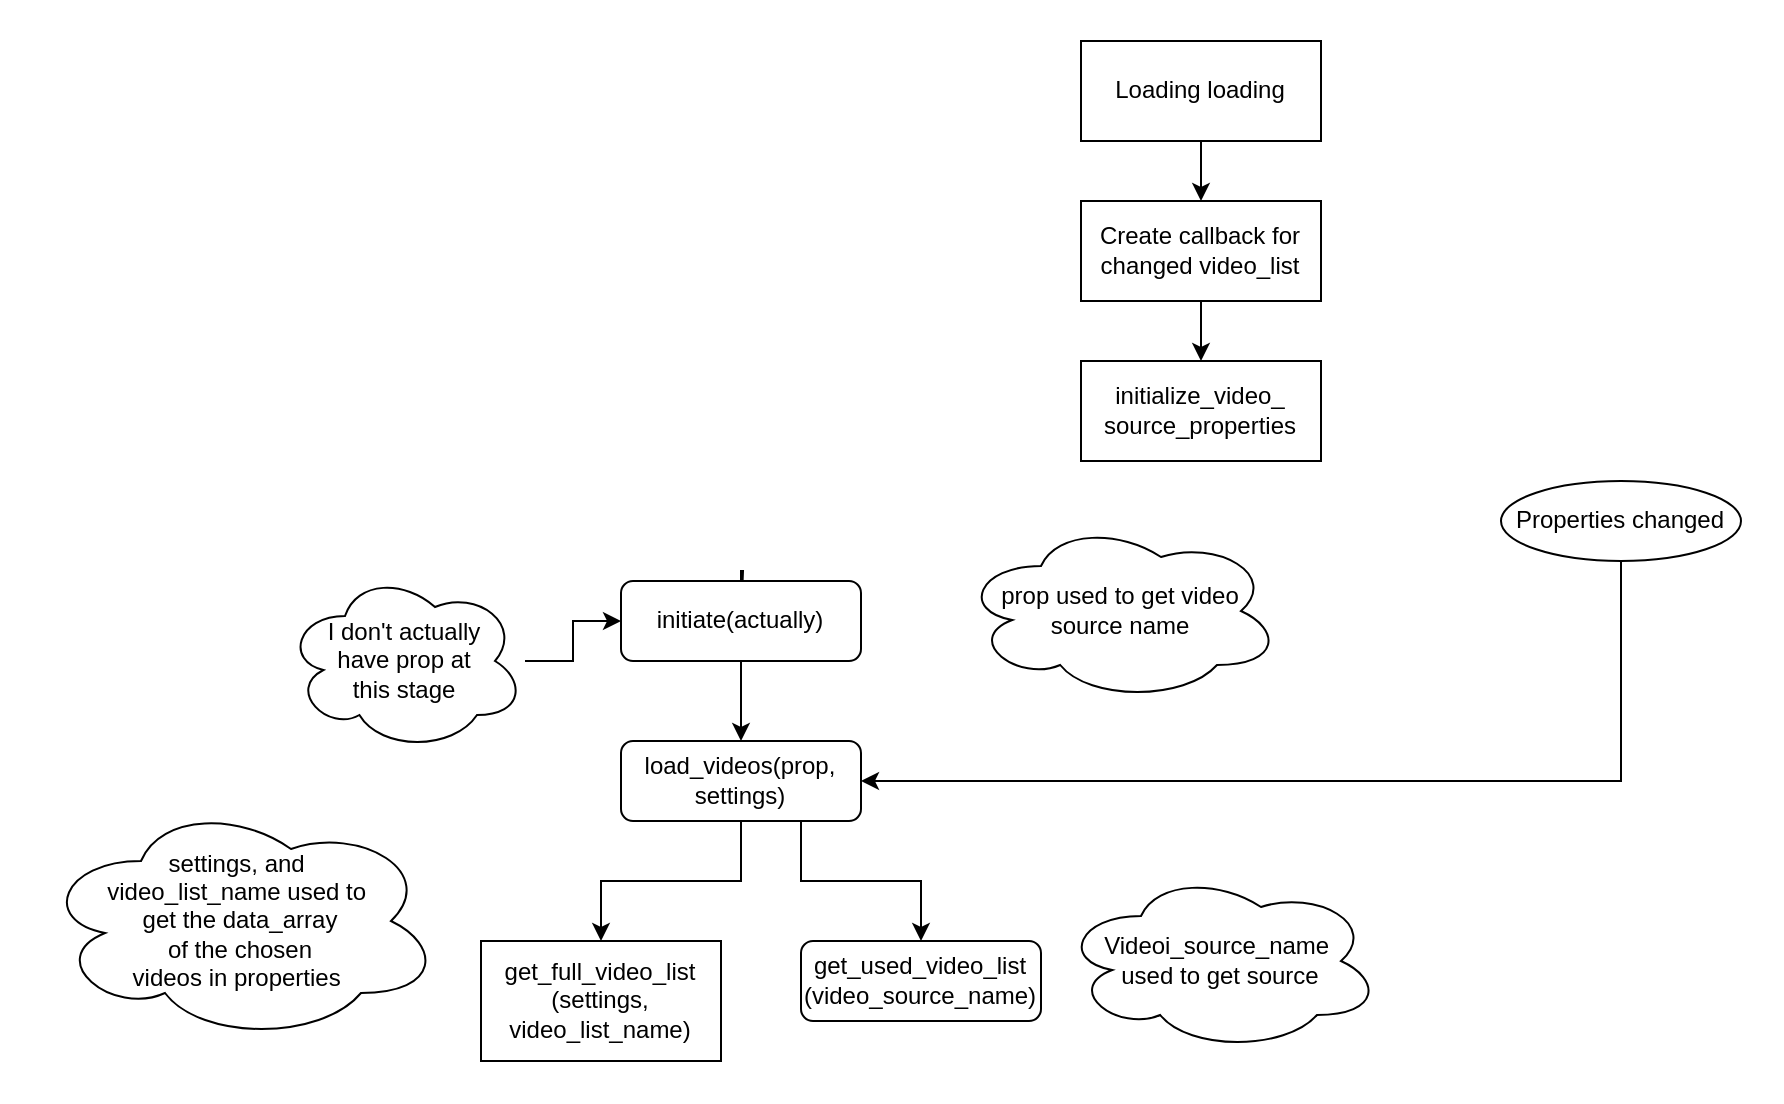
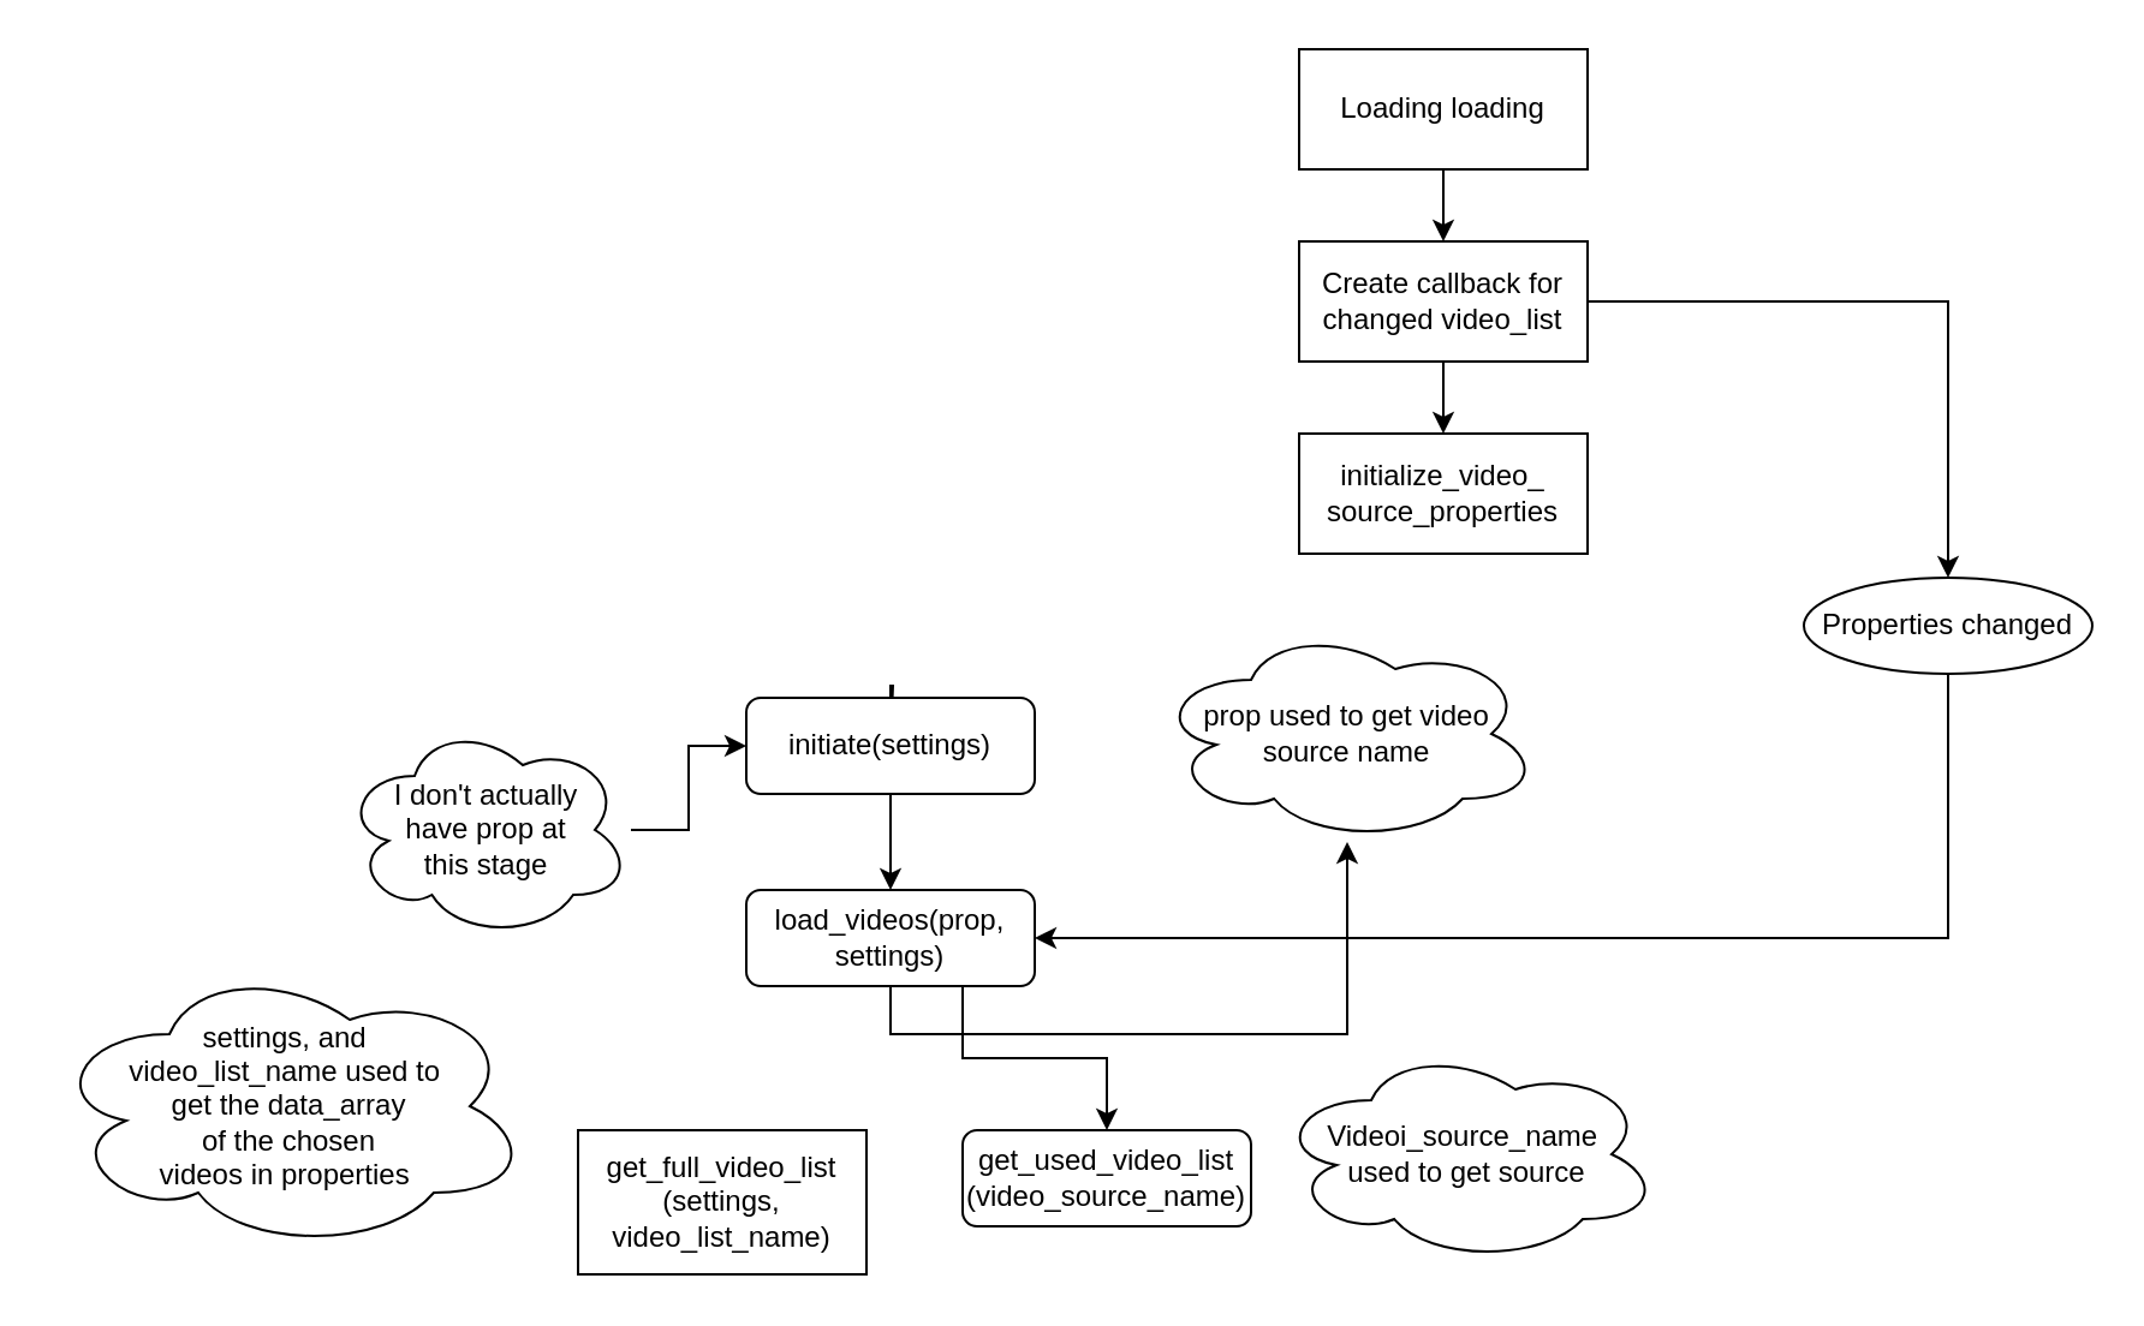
  <mxCell id="0" />
  <mxCell id="1" parent="0" />
  <mxCell id="2" value="" style="rounded=0;html=1;jettySize=auto;orthogonalLoop=1;fontSize=11;endArrow=block;endFill=0;endSize=8;strokeWidth=1;shadow=0;labelBackgroundColor=none;edgeStyle=orthogonalEdgeStyle;" parent="1" source="4" edge="1"><mxGeometry relative="1" as="geometry"><mxPoint x="370" y="310" as="targetPoint" /><Array as="points"><mxPoint x="370" y="285" /><mxPoint x="371" y="285" /></Array></mxGeometry></mxCell>
  <mxCell id="3" style="edgeStyle=orthogonalEdgeStyle;rounded=0;orthogonalLoop=1;jettySize=auto;html=1;exitX=0.5;exitY=1;exitDx=0;exitDy=0;entryX=0.5;entryY=0;entryDx=0;entryDy=0;" parent="1" source="4" target="7" edge="1"><mxGeometry relative="1" as="geometry" /></mxCell>
- <mxCell id="4" value="initiate(actually)" style="rounded=1;whiteSpace=wrap;html=1;fontSize=12;glass=0;strokeWidth=1;shadow=0;" parent="1" vertex="1"><mxGeometry x="310" y="290" width="120" height="40" as="geometry" /></mxCell>
- <mxCell id="5" style="edgeStyle=orthogonalEdgeStyle;rounded=0;orthogonalLoop=1;jettySize=auto;html=1;exitX=0.5;exitY=1;exitDx=0;exitDy=0;" parent="1" source="7" target="9" edge="1"><mxGeometry relative="1" as="geometry" /></mxCell>
+ <mxCell id="4" value="initiate(settings)" style="rounded=1;whiteSpace=wrap;html=1;fontSize=12;glass=0;strokeWidth=1;shadow=0;" parent="1" vertex="1"><mxGeometry x="310" y="290" width="120" height="40" as="geometry" /></mxCell>
+ <mxCell id="5" style="edgeStyle=orthogonalEdgeStyle;rounded=0;orthogonalLoop=1;jettySize=auto;html=1;exitX=0.5;exitY=1;exitDx=0;exitDy=0;" parent="1" source="7" target="10" edge="1"><mxGeometry relative="1" as="geometry" /></mxCell>
  <mxCell id="6" style="edgeStyle=orthogonalEdgeStyle;rounded=0;orthogonalLoop=1;jettySize=auto;html=1;exitX=0.75;exitY=1;exitDx=0;exitDy=0;entryX=0.5;entryY=0;entryDx=0;entryDy=0;" parent="1" source="7" target="8" edge="1"><mxGeometry relative="1" as="geometry" /></mxCell>
  <mxCell id="7" value="load_videos(prop, settings)" style="rounded=1;whiteSpace=wrap;html=1;fontSize=12;glass=0;strokeWidth=1;shadow=0;" parent="1" vertex="1"><mxGeometry x="310" y="370" width="120" height="40" as="geometry" /></mxCell>
  <mxCell id="8" value="get_used_video_list (video_source_name)" style="rounded=1;whiteSpace=wrap;html=1;fontSize=12;glass=0;strokeWidth=1;shadow=0;" parent="1" vertex="1"><mxGeometry x="400" y="470" width="120" height="40" as="geometry" /></mxCell>
  <mxCell id="9" value="get_full_video_list (settings, video_list_name)" style="whiteSpace=wrap;html=1;fontSize=12;glass=0;strokeWidth=1;shadow=0;rounded=0;" parent="1" vertex="1"><mxGeometry x="240" y="470" width="120" height="60" as="geometry" /></mxCell>
  <mxCell id="10" value="prop used to get video source name" style="ellipse;shape=cloud;whiteSpace=wrap;html=1;" parent="1" vertex="1"><mxGeometry x="480" y="260" width="160" height="90" as="geometry" /></mxCell>
  <mxCell id="11" value="Videoi_source_name&amp;nbsp;&lt;div&gt;used to get source&lt;/div&gt;" style="ellipse;shape=cloud;whiteSpace=wrap;html=1;" parent="1" vertex="1"><mxGeometry x="530" y="435" width="160" height="90" as="geometry" /></mxCell>
  <mxCell id="12" value="settings, and&amp;nbsp;&lt;div&gt;video_list_name used to&amp;nbsp;&lt;/div&gt;&lt;div&gt;get the data_array&lt;/div&gt;&lt;div&gt;&amp;nbsp;of the chosen&amp;nbsp;&lt;/div&gt;&lt;div&gt;videos in properties&amp;nbsp;&lt;/div&gt;" style="ellipse;shape=cloud;whiteSpace=wrap;html=1;" parent="1" vertex="1"><mxGeometry x="20" y="400" width="200" height="120" as="geometry" /></mxCell>
  <mxCell id="13" style="edgeStyle=orthogonalEdgeStyle;rounded=0;orthogonalLoop=1;jettySize=auto;html=1;exitX=0.5;exitY=1;exitDx=0;exitDy=0;entryX=1;entryY=0.5;entryDx=0;entryDy=0;" edge="1" parent="1" source="14" target="7"><mxGeometry relative="1" as="geometry" /></mxCell>
  <mxCell id="14" value="Properties changed" style="ellipse;whiteSpace=wrap;html=1;" parent="1" vertex="1"><mxGeometry x="750" y="240" width="120" height="40" as="geometry" /></mxCell>
  <mxCell id="15" style="edgeStyle=orthogonalEdgeStyle;rounded=0;orthogonalLoop=1;jettySize=auto;html=1;entryX=0;entryY=0.5;entryDx=0;entryDy=0;" parent="1" source="16" target="4" edge="1"><mxGeometry relative="1" as="geometry" /></mxCell>
- <mxCell id="16" value="I don't actually have prop at this stage" style="ellipse;shape=cloud;whiteSpace=wrap;html=1;spacingLeft=0;spacingRight=0;spacing=20;" parent="1" vertex="1"><mxGeometry x="142" y="285" width="120" height="90" as="geometry" /></mxCell>
+ <mxCell id="16" value="I don't actually have prop at this stage" style="ellipse;shape=cloud;whiteSpace=wrap;html=1;spacingLeft=0;spacingRight=0;spacing=20;" parent="1" vertex="1"><mxGeometry x="142" y="300" width="120" height="90" as="geometry" /></mxCell>
  <mxCell id="17" value="" style="edgeStyle=orthogonalEdgeStyle;rounded=0;orthogonalLoop=1;jettySize=auto;html=1;" parent="1" source="18" target="21" edge="1"><mxGeometry relative="1" as="geometry" /></mxCell>
  <mxCell id="18" value="Loading loading" style="rounded=0;whiteSpace=wrap;html=1;" parent="1" vertex="1"><mxGeometry x="540" y="20" width="120" height="50" as="geometry" /></mxCell>
+ <mxCell id="19" style="edgeStyle=orthogonalEdgeStyle;rounded=0;orthogonalLoop=1;jettySize=auto;html=1;entryX=0.5;entryY=0;entryDx=0;entryDy=0;" parent="1" source="21" target="14" edge="1"><mxGeometry relative="1" as="geometry" /></mxCell>
  <mxCell id="20" value="" style="edgeStyle=orthogonalEdgeStyle;rounded=0;orthogonalLoop=1;jettySize=auto;html=1;" parent="1" source="21" target="22" edge="1"><mxGeometry relative="1" as="geometry" /></mxCell>
  <mxCell id="21" value="Create callback for changed video_list" style="rounded=0;whiteSpace=wrap;html=1;" parent="1" vertex="1"><mxGeometry x="540" y="100" width="120" height="50" as="geometry" /></mxCell>
  <mxCell id="22" value="initialize_video_ source_properties" style="whiteSpace=wrap;html=1;rounded=0;" parent="1" vertex="1"><mxGeometry x="540" y="180" width="120" height="50" as="geometry" /></mxCell>
